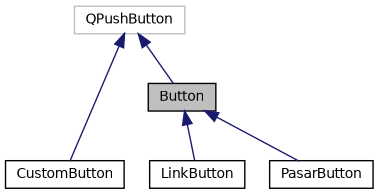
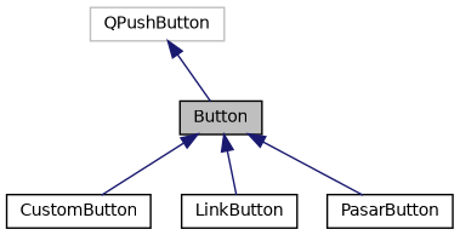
  digraph {
    node [color=black fillcolor=white fontname=Helvetica fontsize=10 shape=record style=filled]
    edge [color=midnightblue dir=back fontname=Helvetica fontsize=10 labelfontname=Helvetica labelfontsize=10 style=solid]
    n1 [fillcolor=grey75 fontcolor=black height=0.2 label=Button width=0.4]
    n2 [height=0.2 label=CustomButton width=0.4]
    n3 [height=0.2 label=LinkButton width=0.4]
    n4 [height=0.2 label=PasarButton width=0.4]
    n5 [color=grey75 height=0.2 label=QPushButton width=0.4]
-   n5 -> n2
+   n1 -> n2
    n1 -> n3
    n1 -> n4
    n5 -> n1
  }
